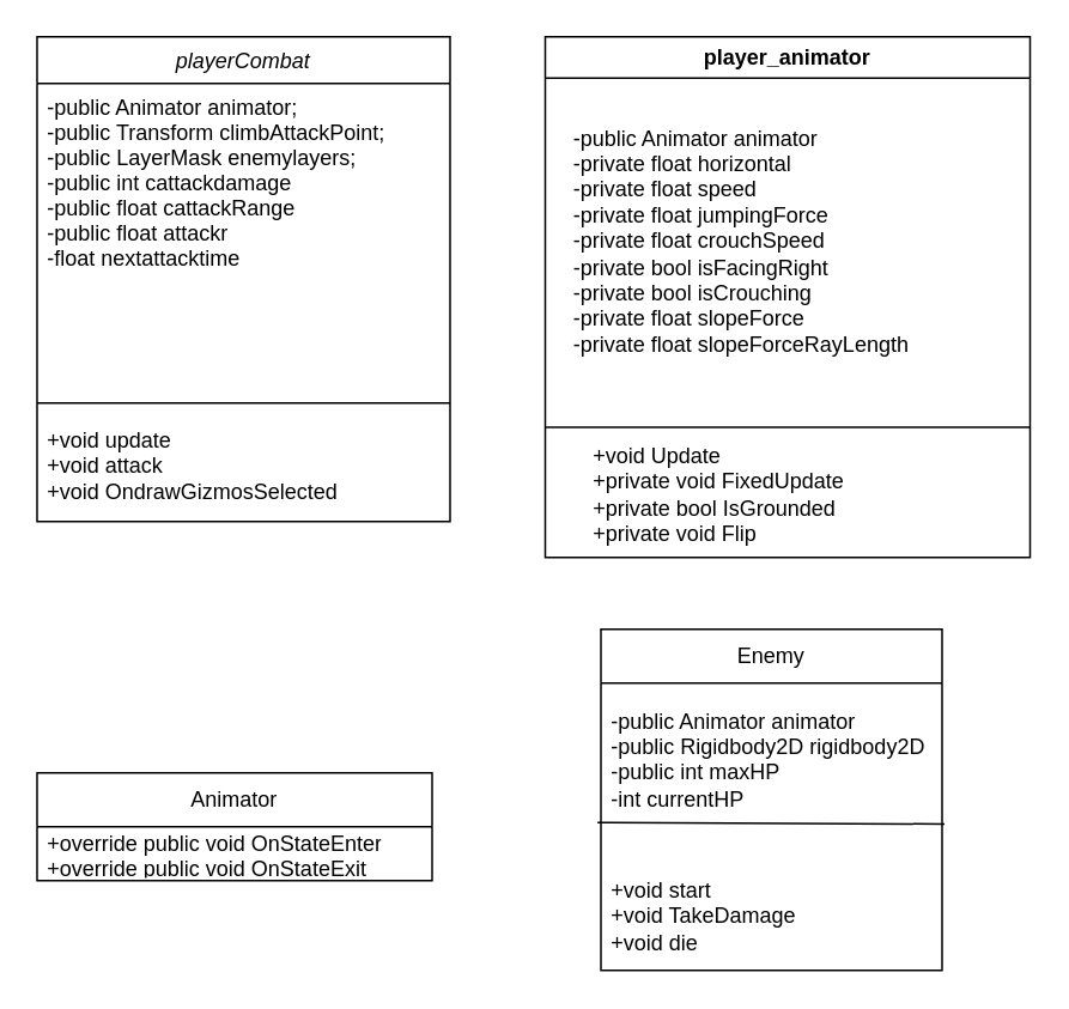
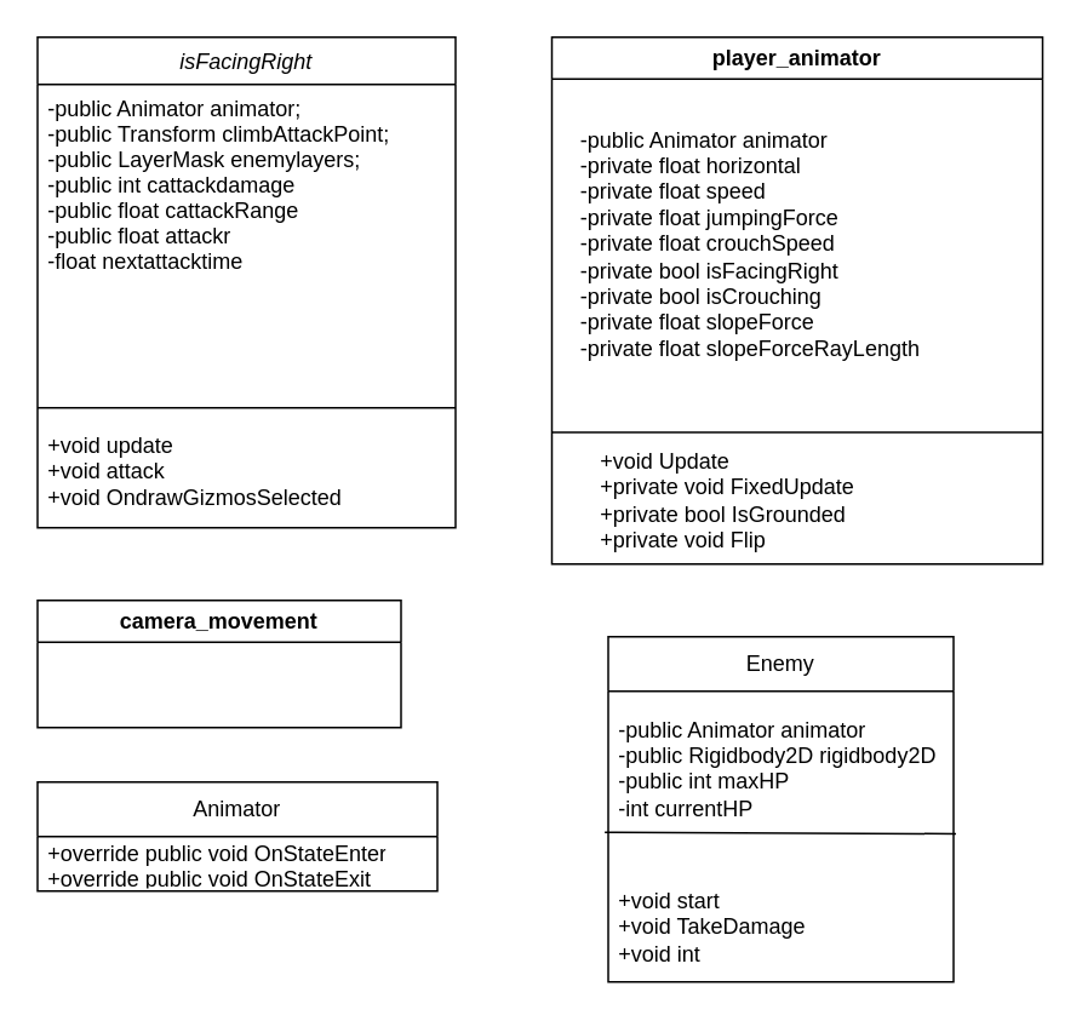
  <mxCell id="0" />
  <mxCell id="1" parent="0" />
- <mxCell id="2" value="playerCombat" style="swimlane;fontStyle=2;align=center;verticalAlign=top;childLayout=stackLayout;horizontal=1;startSize=26;horizontalStack=0;resizeParent=1;resizeLast=0;collapsible=1;marginBottom=0;rounded=0;shadow=0;strokeWidth=1;" parent="1" vertex="1"><mxGeometry x="20" y="20" width="230" height="270" as="geometry"><mxRectangle x="230" y="140" width="160" height="26" as="alternateBounds" /></mxGeometry></mxCell>
+ <mxCell id="2" value="isFacingRight" style="swimlane;fontStyle=2;align=center;verticalAlign=top;childLayout=stackLayout;horizontal=1;startSize=26;horizontalStack=0;resizeParent=1;resizeLast=0;collapsible=1;marginBottom=0;rounded=0;shadow=0;strokeWidth=1;" parent="1" vertex="1"><mxGeometry x="20" y="20" width="230" height="270" as="geometry"><mxRectangle x="230" y="140" width="160" height="26" as="alternateBounds" /></mxGeometry></mxCell>
  <mxCell id="3" value="-public Animator animator;&#10;-public Transform climbAttackPoint;&#10;-public LayerMask enemylayers;&#10;-public int cattackdamage &#10;-public float cattackRange &#10;-public float attackr &#10;-float nextattacktime " style="text;align=left;verticalAlign=top;spacingLeft=4;spacingRight=4;overflow=hidden;rotatable=0;points=[[0,0.5],[1,0.5]];portConstraint=eastwest;" parent="2" vertex="1"><mxGeometry y="26" width="230" height="174" as="geometry" /></mxCell>
  <mxCell id="4" value="" style="line;html=1;strokeWidth=1;align=left;verticalAlign=middle;spacingTop=-1;spacingLeft=3;spacingRight=3;rotatable=0;labelPosition=right;points=[];portConstraint=eastwest;" parent="2" vertex="1"><mxGeometry y="200" width="230" height="8" as="geometry" /></mxCell>
  <mxCell id="5" value="+void update&lt;br&gt;+void attack&lt;br&gt;+void OndrawGizmosSelected" style="text;strokeColor=none;fillColor=none;align=left;verticalAlign=middle;spacingLeft=4;spacingRight=4;overflow=hidden;points=[[0,0.5],[1,0.5]];portConstraint=eastwest;rotatable=0;whiteSpace=wrap;html=1;" vertex="1" parent="2"><mxGeometry y="208" width="230" height="62" as="geometry" /></mxCell>
  <mxCell id="6" value="player_animator" style="swimlane;whiteSpace=wrap;html=1;" vertex="1" parent="1"><mxGeometry x="303" y="20" width="270" height="290" as="geometry" /></mxCell>
  <mxCell id="7" value="&lt;div&gt;-public Animator animator&lt;/div&gt;&lt;div&gt;-private float horizontal&lt;/div&gt;&lt;div&gt;-private float speed&lt;/div&gt;&lt;div&gt;-private float jumpingForce&lt;/div&gt;&lt;div&gt;-private float crouchSpeed&lt;/div&gt;&lt;div&gt;-private bool isFacingRight&lt;/div&gt;&lt;div&gt;-private bool isCrouching&lt;/div&gt;&lt;div&gt;-private float slopeForce&lt;/div&gt;&lt;div&gt;-private float&amp;nbsp;&lt;span style=&quot;background-color: initial;&quot;&gt;slopeForceRayLength&lt;/span&gt;&lt;/div&gt;&lt;div&gt;&lt;br&gt;&lt;/div&gt;" style="text;strokeColor=none;fillColor=none;align=left;verticalAlign=middle;spacingLeft=4;spacingRight=4;overflow=hidden;points=[[0,0.5],[1,0.5]];portConstraint=eastwest;rotatable=0;whiteSpace=wrap;html=1;" vertex="1" parent="6"><mxGeometry x="10" y="26" width="200" height="190" as="geometry" /></mxCell>
  <mxCell id="8" value="+void Update&lt;br&gt;+private void FixedUpdate&lt;br&gt;+private bool IsGrounded&lt;br&gt;+private void Flip" style="text;strokeColor=none;fillColor=none;align=left;verticalAlign=middle;spacingLeft=4;spacingRight=4;overflow=hidden;points=[[0,0.5],[1,0.5]];portConstraint=eastwest;rotatable=0;whiteSpace=wrap;html=1;" vertex="1" parent="6"><mxGeometry x="21" y="220" width="209" height="70" as="geometry" /></mxCell>
  <mxCell id="9" value="" style="endArrow=none;html=1;rounded=0;exitX=0;exitY=0.75;exitDx=0;exitDy=0;entryX=1;entryY=0.75;entryDx=0;entryDy=0;" edge="1" parent="1" source="6" target="6"><mxGeometry width="50" height="50" relative="1" as="geometry"><mxPoint x="290" y="160" as="sourcePoint" /><mxPoint x="340" y="110" as="targetPoint" /></mxGeometry></mxCell>
+ <mxCell id="10" value="camera_movement" style="swimlane;whiteSpace=wrap;html=1;" vertex="1" parent="1"><mxGeometry x="20" y="330" width="200" height="70" as="geometry" /></mxCell>
  <mxCell id="11" value="Enemy" style="swimlane;fontStyle=0;childLayout=stackLayout;horizontal=1;startSize=30;horizontalStack=0;resizeParent=1;resizeParentMax=0;resizeLast=0;collapsible=1;marginBottom=0;whiteSpace=wrap;html=1;" vertex="1" parent="1"><mxGeometry x="334" y="350" width="190" height="190" as="geometry" /></mxCell>
  <mxCell id="12" value="&lt;div&gt;-public Animator animator&lt;/div&gt;&lt;div&gt;-public Rigidbody2D rigidbody2D&lt;/div&gt;&lt;div&gt;-public int maxHP&lt;/div&gt;&lt;div&gt;-int currentHP&lt;/div&gt;&lt;div&gt;&lt;br&gt;&lt;/div&gt;" style="text;strokeColor=none;fillColor=none;align=left;verticalAlign=middle;spacingLeft=4;spacingRight=4;overflow=hidden;points=[[0,0.5],[1,0.5]];portConstraint=eastwest;rotatable=0;whiteSpace=wrap;html=1;" vertex="1" parent="11"><mxGeometry y="30" width="190" height="100" as="geometry" /></mxCell>
  <mxCell id="13" value="" style="endArrow=none;html=1;rounded=0;exitX=-0.01;exitY=0.776;exitDx=0;exitDy=0;exitPerimeter=0;entryX=1.007;entryY=0.785;entryDx=0;entryDy=0;entryPerimeter=0;" edge="1" parent="11" source="12" target="12"><mxGeometry width="50" height="50" relative="1" as="geometry"><mxPoint x="-64" y="70" as="sourcePoint" /><mxPoint x="186" y="108" as="targetPoint" /></mxGeometry></mxCell>
- <mxCell id="14" value="+void start&lt;br&gt;+void TakeDamage&lt;br&gt;+void die&lt;br&gt;" style="text;strokeColor=none;fillColor=none;align=left;verticalAlign=middle;spacingLeft=4;spacingRight=4;overflow=hidden;points=[[0,0.5],[1,0.5]];portConstraint=eastwest;rotatable=0;whiteSpace=wrap;html=1;" vertex="1" parent="11"><mxGeometry y="130" width="190" height="60" as="geometry" /></mxCell>
+ <mxCell id="14" value="+void start&lt;br&gt;+void TakeDamage&lt;br&gt;+void int&lt;br&gt;" style="text;strokeColor=none;fillColor=none;align=left;verticalAlign=middle;spacingLeft=4;spacingRight=4;overflow=hidden;points=[[0,0.5],[1,0.5]];portConstraint=eastwest;rotatable=0;whiteSpace=wrap;html=1;" vertex="1" parent="11"><mxGeometry y="130" width="190" height="60" as="geometry" /></mxCell>
  <mxCell id="15" value="Animator" style="swimlane;fontStyle=0;childLayout=stackLayout;horizontal=1;startSize=30;horizontalStack=0;resizeParent=1;resizeParentMax=0;resizeLast=0;collapsible=1;marginBottom=0;whiteSpace=wrap;html=1;" vertex="1" parent="1"><mxGeometry x="20" y="430" width="220" height="60" as="geometry" /></mxCell>
  <mxCell id="16" value="+override public void OnStateEnter&lt;br&gt;+override public void OnStateExit" style="text;strokeColor=none;fillColor=none;align=left;verticalAlign=middle;spacingLeft=4;spacingRight=4;overflow=hidden;points=[[0,0.5],[1,0.5]];portConstraint=eastwest;rotatable=0;whiteSpace=wrap;html=1;" vertex="1" parent="15"><mxGeometry y="30" width="220" height="30" as="geometry" /></mxCell>
